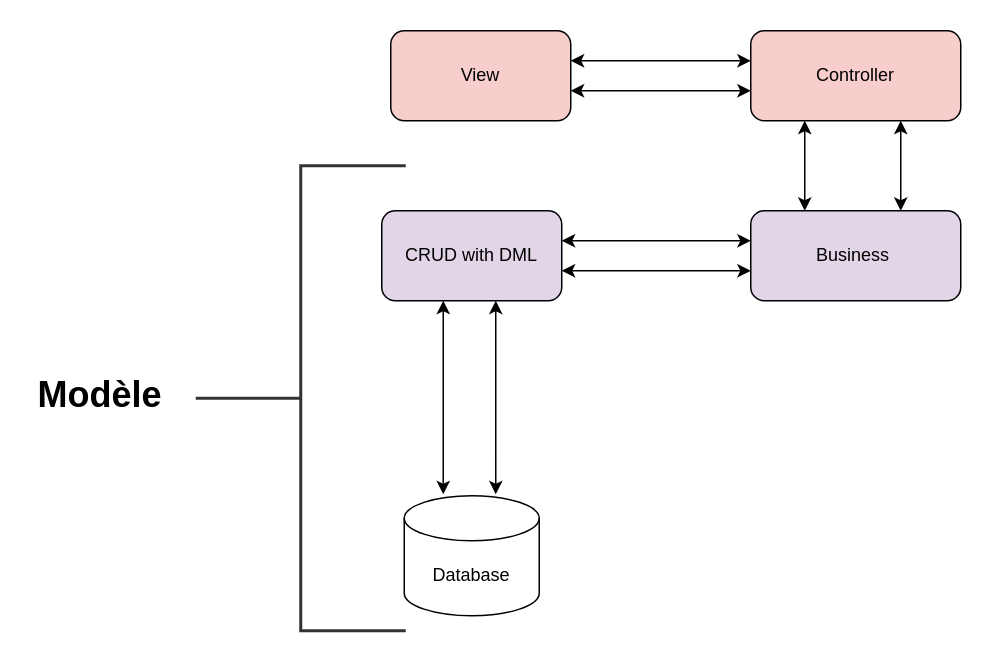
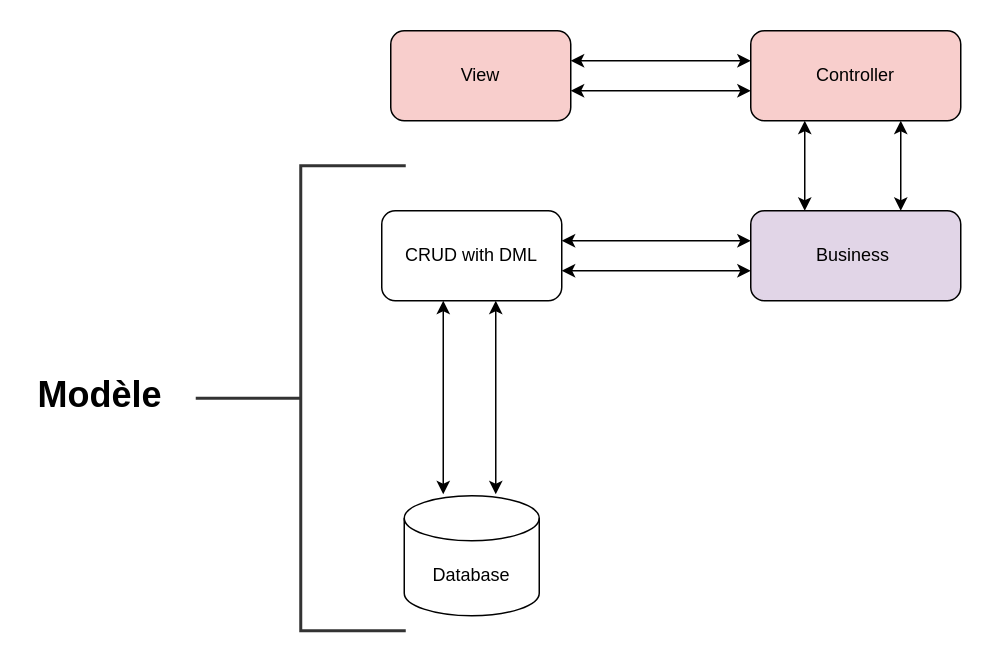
  <mxCell id="0" />
  <mxCell id="1" parent="0" />
  <mxCell id="2" value="Database" style="shape=cylinder3;whiteSpace=wrap;html=1;boundedLbl=1;backgroundOutline=1;size=15;" vertex="1" parent="1"><mxGeometry x="269" y="330" width="90" height="80" as="geometry" /></mxCell>
- <mxCell id="3" value="CRUD with DML" style="rounded=1;whiteSpace=wrap;html=1;fillColor=#e1d5e7;" vertex="1" parent="1"><mxGeometry x="254" y="140" width="120" height="60" as="geometry" /></mxCell>
+ <mxCell id="3" value="CRUD with DML" style="rounded=1;whiteSpace=wrap;html=1;" vertex="1" parent="1"><mxGeometry x="254" y="140" width="120" height="60" as="geometry" /></mxCell>
  <mxCell id="4" value="" style="endArrow=classic;startArrow=classic;html=1;rounded=0;exitX=0.289;exitY=-0.012;exitDx=0;exitDy=0;exitPerimeter=0;" edge="1" parent="1" source="2"><mxGeometry width="50" height="50" relative="1" as="geometry"><mxPoint x="289" y="280" as="sourcePoint" /><mxPoint x="295" y="200" as="targetPoint" /><Array as="points"><mxPoint x="295" y="240" /></Array></mxGeometry></mxCell>
  <mxCell id="5" value="" style="endArrow=classic;startArrow=classic;html=1;rounded=0;exitX=0.678;exitY=-0.012;exitDx=0;exitDy=0;exitPerimeter=0;" edge="1" parent="1" source="2"><mxGeometry width="50" height="50" relative="1" as="geometry"><mxPoint x="330.01" y="269.04" as="sourcePoint" /><mxPoint x="330" y="200" as="targetPoint" /><Array as="points"><mxPoint x="330" y="230" /></Array></mxGeometry></mxCell>
  <mxCell id="6" value="Business&amp;nbsp;" style="rounded=1;whiteSpace=wrap;html=1;fillColor=#e1d5e7;" vertex="1" parent="1"><mxGeometry x="500" y="140" width="140" height="60" as="geometry" /></mxCell>
  <mxCell id="7" value="" style="endArrow=classic;startArrow=classic;html=1;rounded=0;" edge="1" parent="1"><mxGeometry width="50" height="50" relative="1" as="geometry"><mxPoint x="374" y="160" as="sourcePoint" /><mxPoint x="500" y="160" as="targetPoint" /></mxGeometry></mxCell>
  <mxCell id="8" value="" style="endArrow=classic;startArrow=classic;html=1;rounded=0;entryX=0;entryY=0.667;entryDx=0;entryDy=0;entryPerimeter=0;" edge="1" parent="1" target="6"><mxGeometry width="50" height="50" relative="1" as="geometry"><mxPoint x="374" y="180" as="sourcePoint" /><mxPoint x="484" y="180" as="targetPoint" /></mxGeometry></mxCell>
  <mxCell id="9" value="Controller" style="rounded=1;whiteSpace=wrap;html=1;fillColor=#f8cecc;" vertex="1" parent="1"><mxGeometry x="500" y="20" width="140" height="60" as="geometry" /></mxCell>
  <mxCell id="10" value="" style="endArrow=classic;startArrow=classic;html=1;rounded=0;exitX=0.5;exitY=0;exitDx=0;exitDy=0;" edge="1" parent="1"><mxGeometry width="50" height="50" relative="1" as="geometry"><mxPoint x="536" y="140" as="sourcePoint" /><mxPoint x="536" y="80" as="targetPoint" /></mxGeometry></mxCell>
  <mxCell id="11" value="" style="endArrow=classic;startArrow=classic;html=1;rounded=0;exitX=0.5;exitY=0;exitDx=0;exitDy=0;" edge="1" parent="1"><mxGeometry width="50" height="50" relative="1" as="geometry"><mxPoint x="600" y="140" as="sourcePoint" /><mxPoint x="600" y="80" as="targetPoint" /></mxGeometry></mxCell>
  <mxCell id="12" value="View" style="rounded=1;whiteSpace=wrap;html=1;fillColor=#f8cecc;" vertex="1" parent="1"><mxGeometry x="260" y="20" width="120" height="60" as="geometry" /></mxCell>
  <mxCell id="13" value="" style="endArrow=classic;startArrow=classic;html=1;rounded=0;" edge="1" parent="1"><mxGeometry width="50" height="50" relative="1" as="geometry"><mxPoint x="380" y="40" as="sourcePoint" /><mxPoint x="500" y="40" as="targetPoint" /></mxGeometry></mxCell>
  <mxCell id="14" value="" style="endArrow=classic;startArrow=classic;html=1;rounded=0;" edge="1" parent="1"><mxGeometry width="50" height="50" relative="1" as="geometry"><mxPoint x="380" y="60" as="sourcePoint" /><mxPoint x="500" y="60" as="targetPoint" /></mxGeometry></mxCell>
  <mxCell id="15" value="" style="strokeWidth=2;html=1;shape=mxgraph.flowchart.annotation_2;align=left;labelPosition=right;pointerEvents=1;strokeColor=#333333;fillColor=#333333;" vertex="1" parent="1"><mxGeometry x="130" y="110" width="140" height="310" as="geometry" /></mxCell>
  <mxCell id="16" value="&lt;h1&gt;Modèle&lt;/h1&gt;" style="text;html=1;strokeColor=none;fillColor=none;spacing=5;spacingTop=-20;whiteSpace=wrap;overflow=hidden;rounded=0;" vertex="1" parent="1"><mxGeometry x="20" y="242.5" width="190" height="45" as="geometry" /></mxCell>
